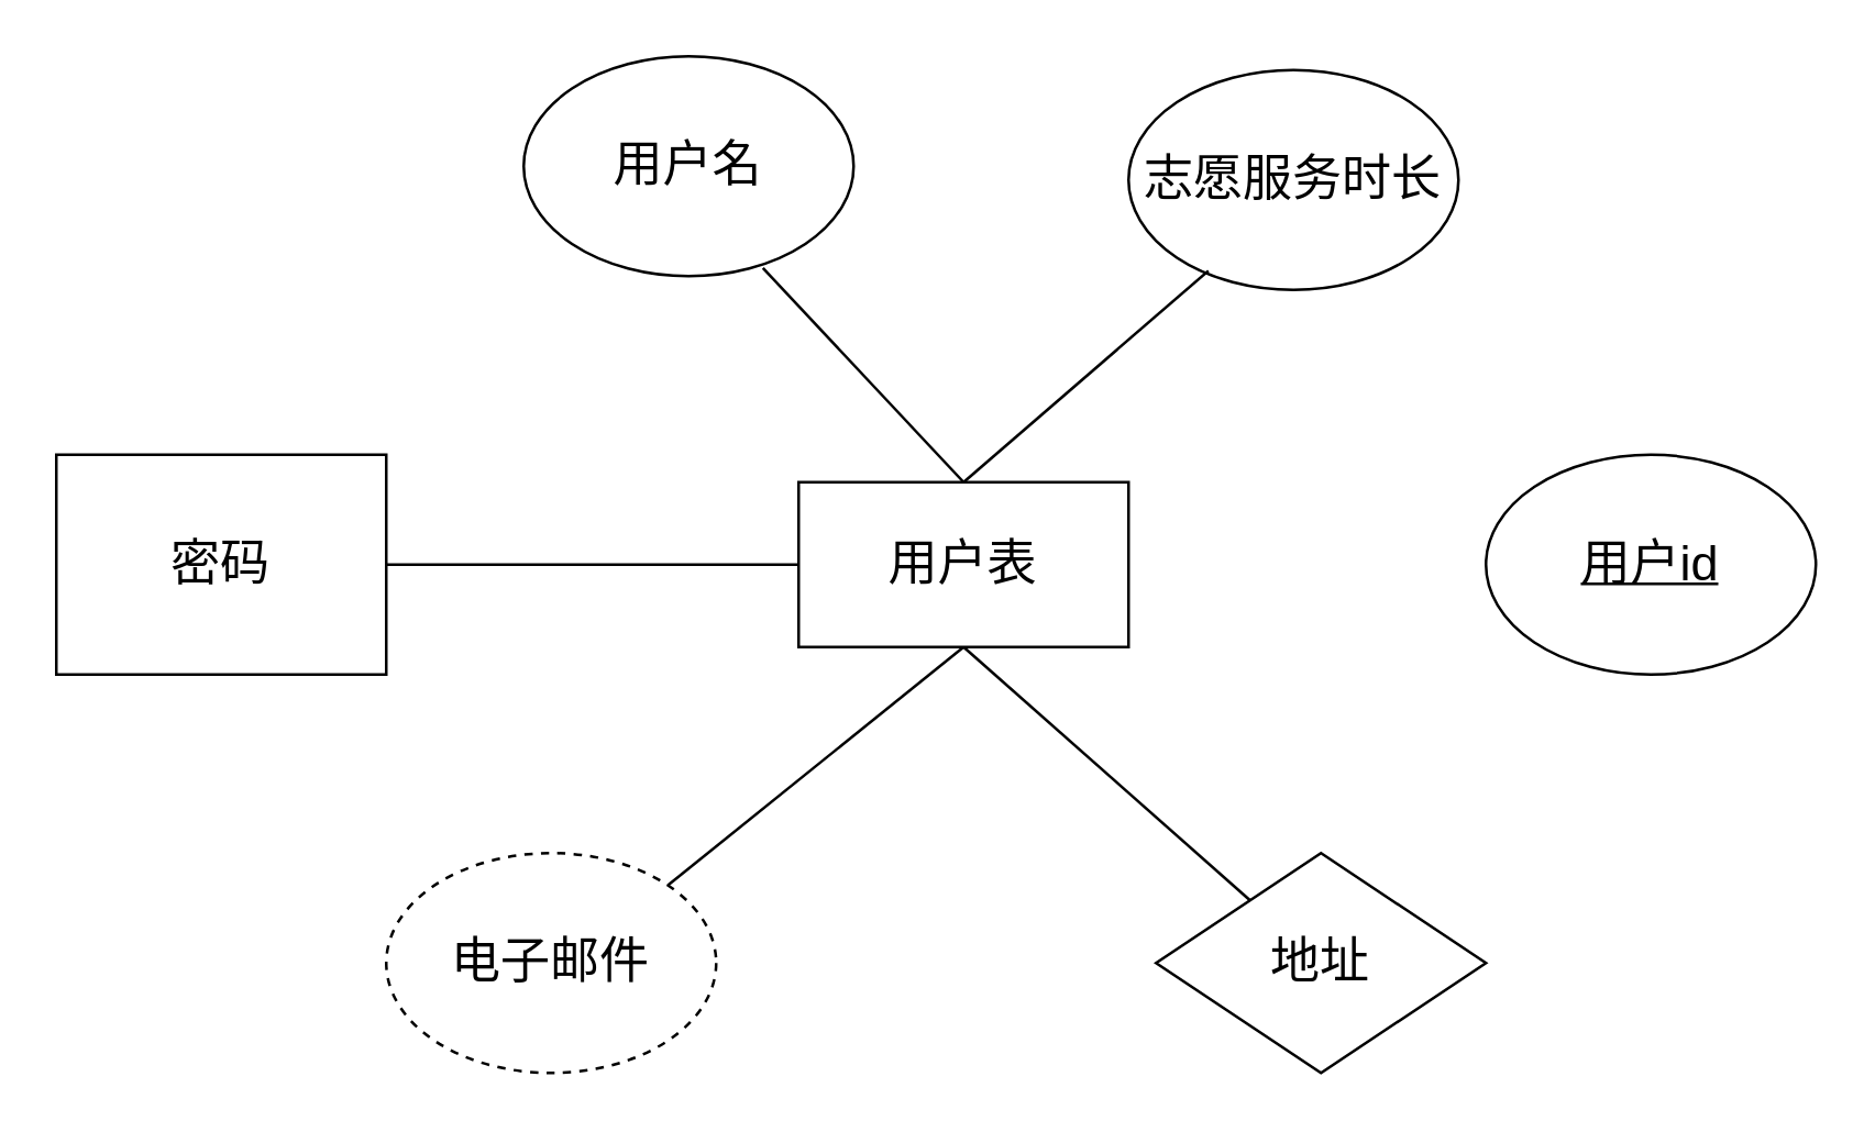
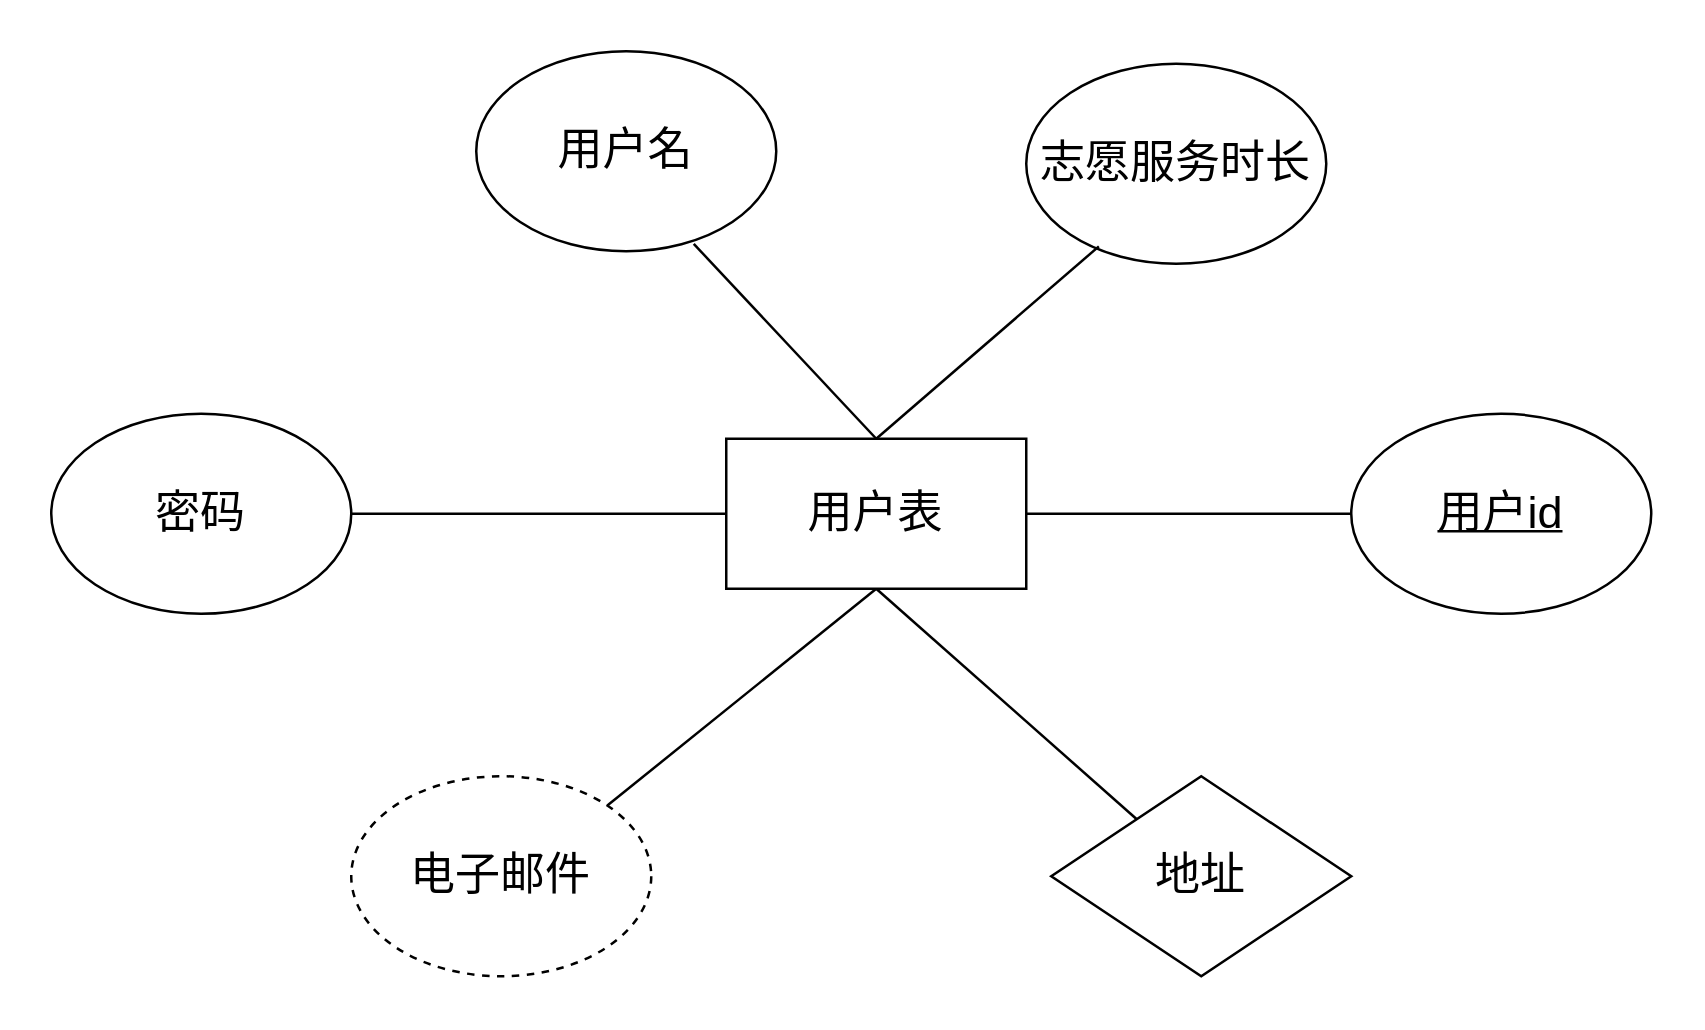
  <mxCell id="0" />
  <mxCell id="1" parent="0" />
+ <mxCell id="2" style="edgeStyle=orthogonalEdgeStyle;rounded=0;orthogonalLoop=1;jettySize=auto;html=1;exitX=1;exitY=0.5;exitDx=0;exitDy=0;endArrow=none;endFill=0;" edge="1" parent="1" source="6" target="9"><mxGeometry relative="1" as="geometry" /></mxCell>
  <mxCell id="3" style="edgeStyle=none;rounded=0;orthogonalLoop=1;jettySize=auto;html=1;exitX=0;exitY=0.5;exitDx=0;exitDy=0;endArrow=none;endFill=0;" edge="1" parent="1" source="6" target="10"><mxGeometry relative="1" as="geometry" /></mxCell>
  <mxCell id="4" style="edgeStyle=none;rounded=0;orthogonalLoop=1;jettySize=auto;html=1;exitX=0.5;exitY=1;exitDx=0;exitDy=0;entryX=1;entryY=0;entryDx=0;entryDy=0;endArrow=none;endFill=0;" edge="1" parent="1" source="6" target="11"><mxGeometry relative="1" as="geometry" /></mxCell>
  <mxCell id="5" style="edgeStyle=none;rounded=0;orthogonalLoop=1;jettySize=auto;html=1;exitX=0.5;exitY=1;exitDx=0;exitDy=0;endArrow=none;endFill=0;" edge="1" parent="1" source="6" target="12"><mxGeometry relative="1" as="geometry" /></mxCell>
  <mxCell id="6" value="用户表" style="rounded=0;whiteSpace=wrap;html=1;fontSize=18;" vertex="1" parent="1"><mxGeometry x="290" y="175" width="120" height="60" as="geometry" /></mxCell>
  <mxCell id="7" value="用户名" style="ellipse;whiteSpace=wrap;html=1;fontSize=18;" vertex="1" parent="1"><mxGeometry x="190" y="20" width="120" height="80" as="geometry" /></mxCell>
  <mxCell id="8" value="志愿服务时长" style="ellipse;whiteSpace=wrap;html=1;fontSize=18;" vertex="1" parent="1"><mxGeometry x="410" y="25" width="120" height="80" as="geometry" /></mxCell>
  <mxCell id="9" value="&lt;u&gt;用户id&lt;/u&gt;" style="ellipse;whiteSpace=wrap;html=1;fontSize=18;" vertex="1" parent="1"><mxGeometry x="540" y="165" width="120" height="80" as="geometry" /></mxCell>
- <mxCell id="10" value="密码" style="whiteSpace=wrap;html=1;fontSize=18;rounded=0;" vertex="1" parent="1"><mxGeometry x="20" y="165" width="120" height="80" as="geometry" /></mxCell>
+ <mxCell id="10" value="密码" style="ellipse;whiteSpace=wrap;html=1;fontSize=18;" vertex="1" parent="1"><mxGeometry x="20" y="165" width="120" height="80" as="geometry" /></mxCell>
  <mxCell id="11" value="电子邮件" style="ellipse;whiteSpace=wrap;html=1;fontSize=18;dashed=1;" vertex="1" parent="1"><mxGeometry x="140" y="310" width="120" height="80" as="geometry" /></mxCell>
  <mxCell id="12" value="地址" style="rhombus;whiteSpace=wrap;html=1;fontSize=18;" vertex="1" parent="1"><mxGeometry x="420" y="310" width="120" height="80" as="geometry" /></mxCell>
  <mxCell id="13" style="rounded=0;orthogonalLoop=1;jettySize=auto;html=1;exitX=0.5;exitY=0;exitDx=0;exitDy=0;entryX=0.242;entryY=0.913;entryDx=0;entryDy=0;entryPerimeter=0;endArrow=none;endFill=0;" edge="1" parent="1" source="6" target="8"><mxGeometry relative="1" as="geometry" /></mxCell>
  <mxCell id="14" style="edgeStyle=none;rounded=0;orthogonalLoop=1;jettySize=auto;html=1;exitX=0.5;exitY=0;exitDx=0;exitDy=0;entryX=0.725;entryY=0.963;entryDx=0;entryDy=0;entryPerimeter=0;endArrow=none;endFill=0;" edge="1" parent="1" source="6" target="7"><mxGeometry relative="1" as="geometry" /></mxCell>
